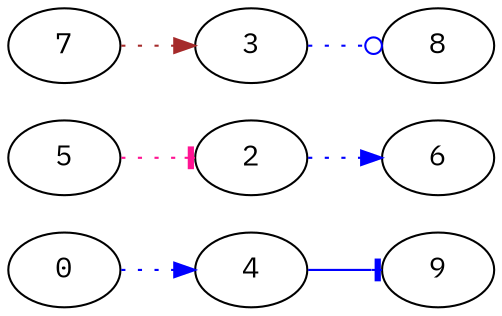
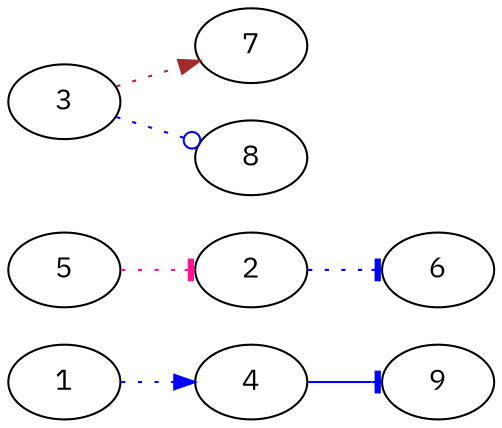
  digraph {
    fontname="IBM Plex Mono"
    rankdir=LR
    node [fontname="IBM Plex Mono"]
    edge [Weight=7 arrowhead=normal color=blue fontname="IBM Plex Mono" style=dotted]
    4 [Weight=3]
    9 [Weight=10]
-   1 [label=0]
+   1
    5 [Weight=4]
    2
    6 [Weight=3]
    7 [Weight=2]
    3
    8 [Weight=3]
    4 -> 9 [arrowhead=tee style=solid]
    1 -> 4 [Weight=13]
    5 -> 2 [arrowhead=tee color=deeppink]
-   2 -> 6 [Weight=10]
-   7 -> 3 [Weight=3 color=brown]
+   2 -> 6 [Weight=10 arrowhead=tee]
+   3 -> 7 [Weight=3 color=brown]
    3 -> 8 [Weight=10 arrowhead=odot]
  }
